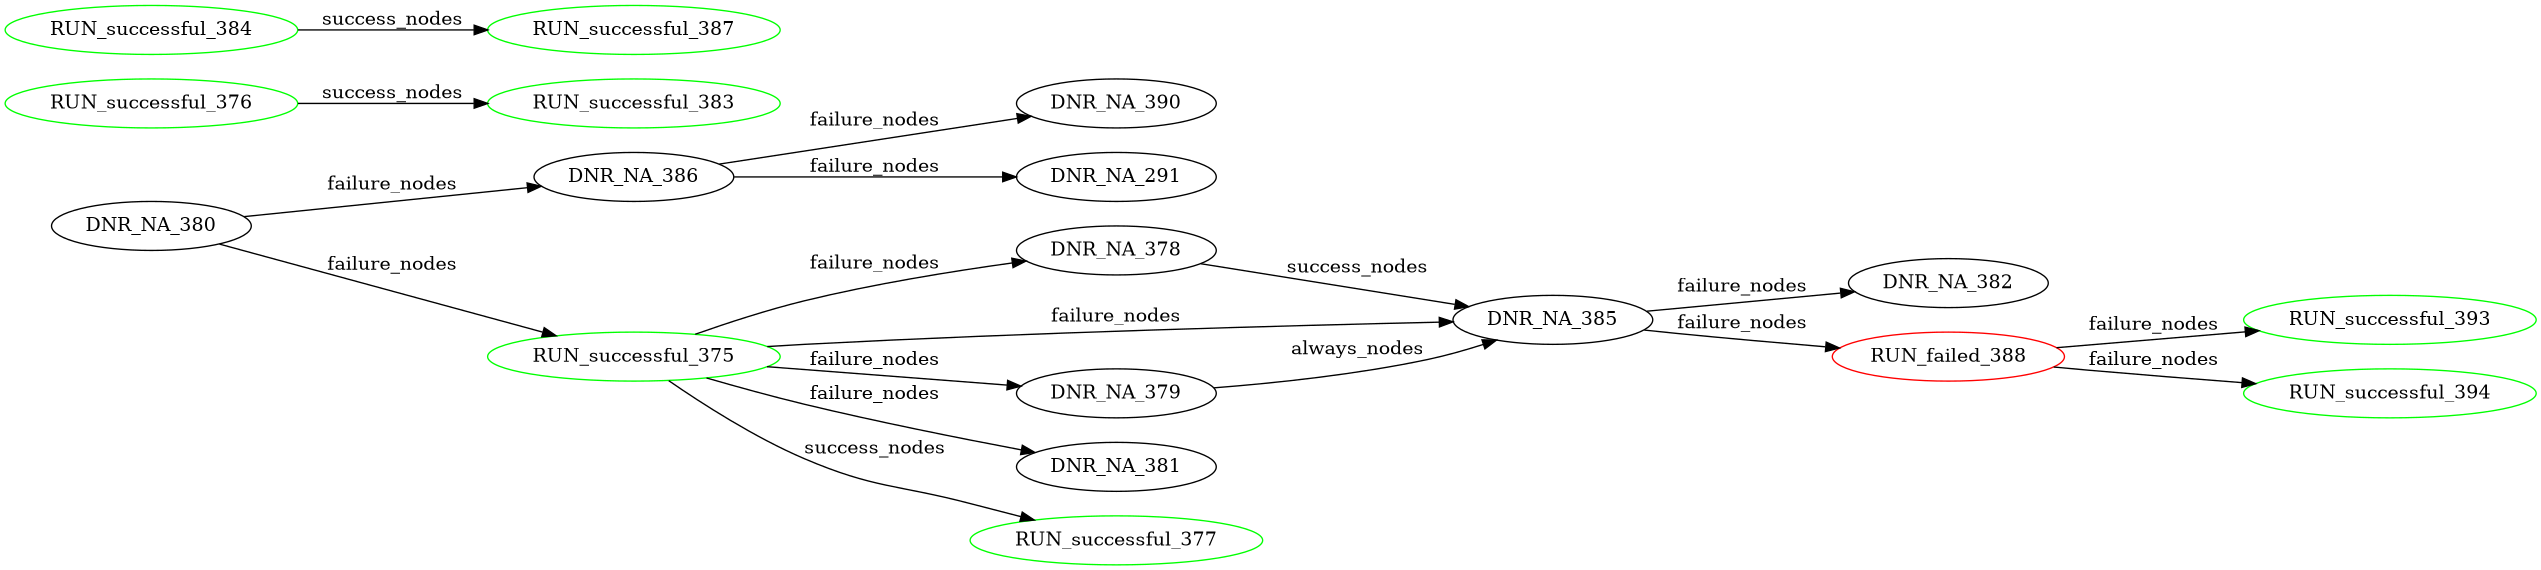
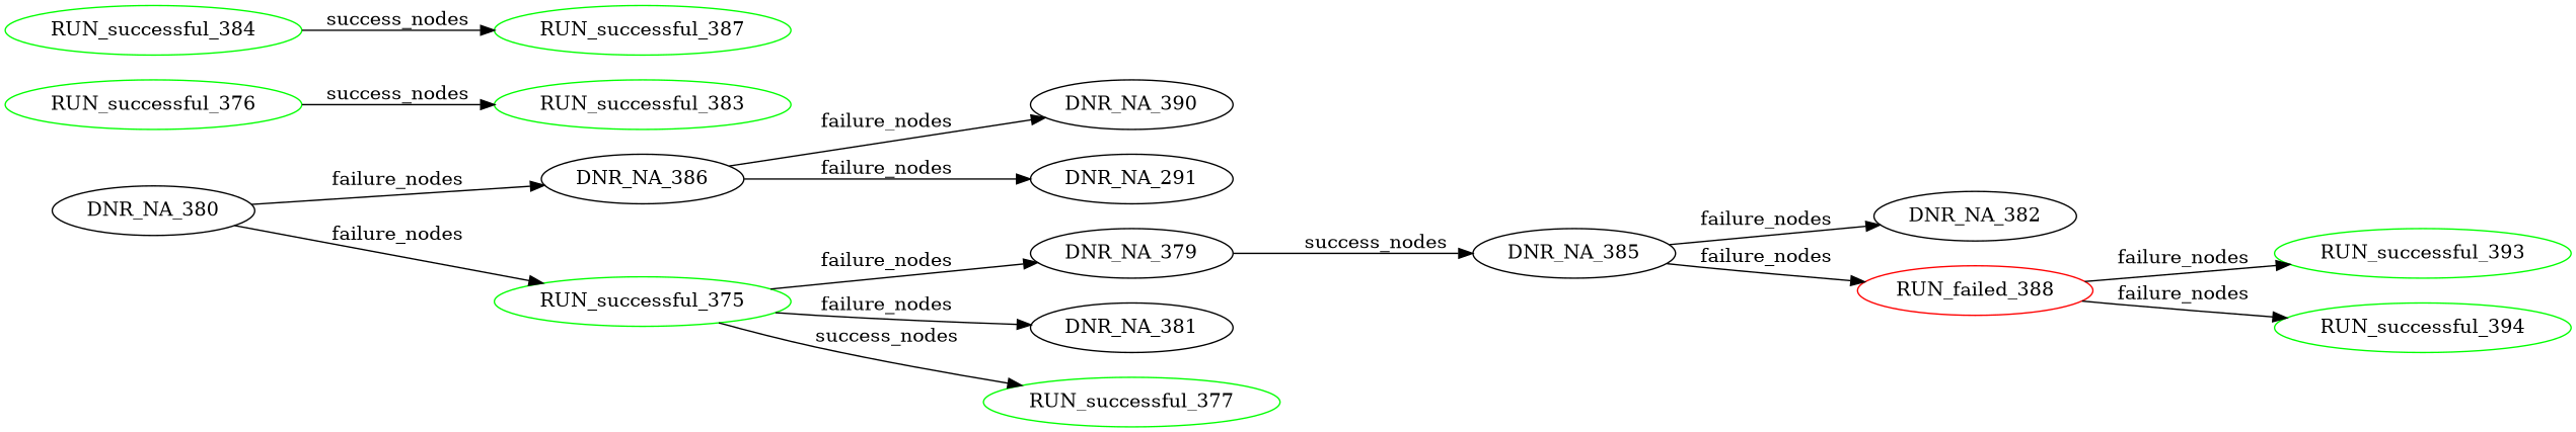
  digraph {
    rankdir=LR
    node [color=black]
-   DNR_NA_378
    DNR_NA_385
    n3 [label=DNR_NA_382]
    RUN_failed_388 [color=red]
    DNR_NA_379
    DNR_NA_380
    DNR_NA_386
    RUN_successful_375 [color=green]
    DNR_NA_390
    n10 [label=DNR_NA_291]
    RUN_successful_393 [color=green]
    RUN_successful_394 [color=green]
    RUN_successful_376 [color=green]
    RUN_successful_383 [color=green]
    DNR_NA_381
    RUN_successful_377 [color=green]
    RUN_successful_384 [color=green]
    RUN_successful_387 [color=green]
-   DNR_NA_378 -> DNR_NA_385 [label=success_nodes]
    DNR_NA_385 -> n3 [label=failure_nodes]
    DNR_NA_385 -> RUN_failed_388 [label=failure_nodes]
    RUN_failed_388 -> RUN_successful_393 [label=failure_nodes]
    RUN_failed_388 -> RUN_successful_394 [label=failure_nodes]
-   DNR_NA_379 -> DNR_NA_385 [label=always_nodes]
+   DNR_NA_379 -> DNR_NA_385 [label=success_nodes]
    DNR_NA_380 -> DNR_NA_386 [label=failure_nodes]
    DNR_NA_380 -> RUN_successful_375 [label=failure_nodes]
    DNR_NA_386 -> DNR_NA_390 [label=failure_nodes]
    DNR_NA_386 -> n10 [label=failure_nodes]
-   RUN_successful_375 -> DNR_NA_378 [label=failure_nodes]
-   RUN_successful_375 -> DNR_NA_385 [label=failure_nodes]
    RUN_successful_375 -> DNR_NA_379 [label=failure_nodes]
    RUN_successful_375 -> DNR_NA_381 [label=failure_nodes]
    RUN_successful_375 -> RUN_successful_377 [label=success_nodes]
    RUN_successful_376 -> RUN_successful_383 [label=success_nodes]
    RUN_successful_384 -> RUN_successful_387 [label=success_nodes]
  }
